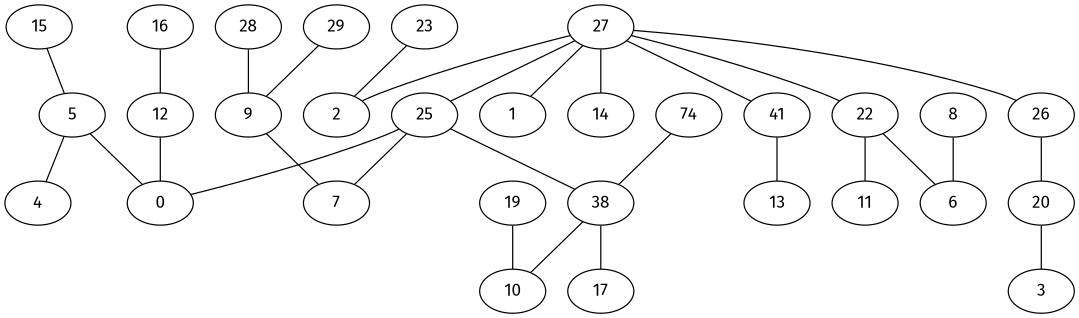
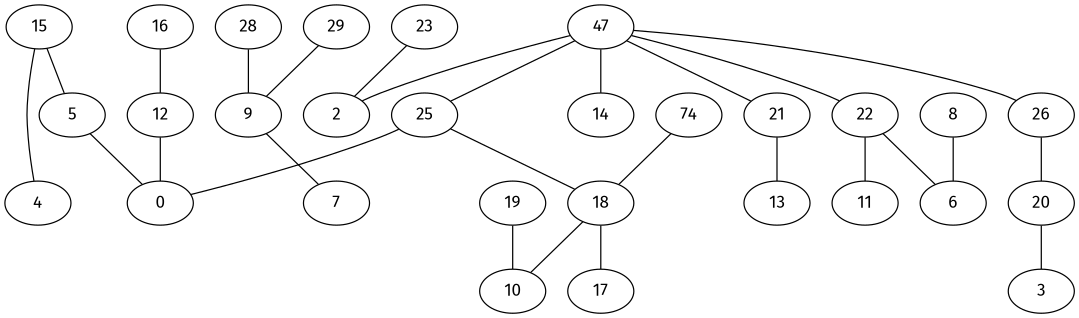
  graph {
    fontname="Fira Sans"
    node [fontname="Fira Sans"]
    edge [fontname="Fira Sans"]
    25
    0
    7
-   18 [label=38]
+   18
    10
    17
-   27
-   1
+   27 [label=47]
    2
    14
-   21 [label=41]
+   21
    22
    26
    13
    6
    11
    20
    3
    n19 [label=74]
    9
    5
    4
    12
    16
    15
    28
    29
    19
    23
    8
    25 -- 0
-   25 -- 7
    25 -- 18
    18 -- 10
    18 -- 17
    27 -- 25
-   27 -- 1
    27 -- 2
    27 -- 14
    27 -- 21
    27 -- 22
    27 -- 26
    21 -- 13
    22 -- 6
    22 -- 11
    26 -- 20
    20 -- 3
    n19 -- 18
    9 -- 7
    5 -- 0
-   5 -- 4
+   15 -- 4
    12 -- 0
    16 -- 12
    15 -- 5
    28 -- 9
    29 -- 9
    19 -- 10
    23 -- 2
    8 -- 6
  }
